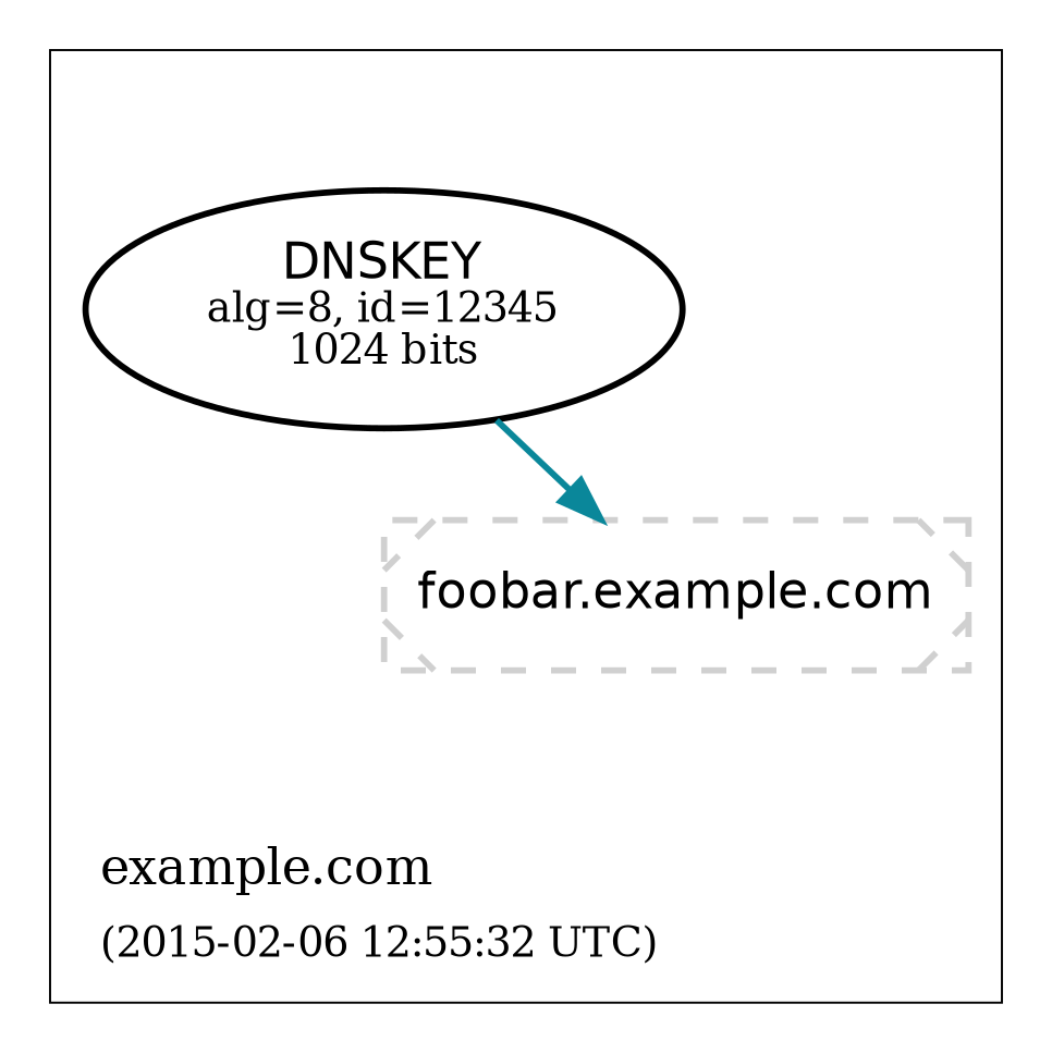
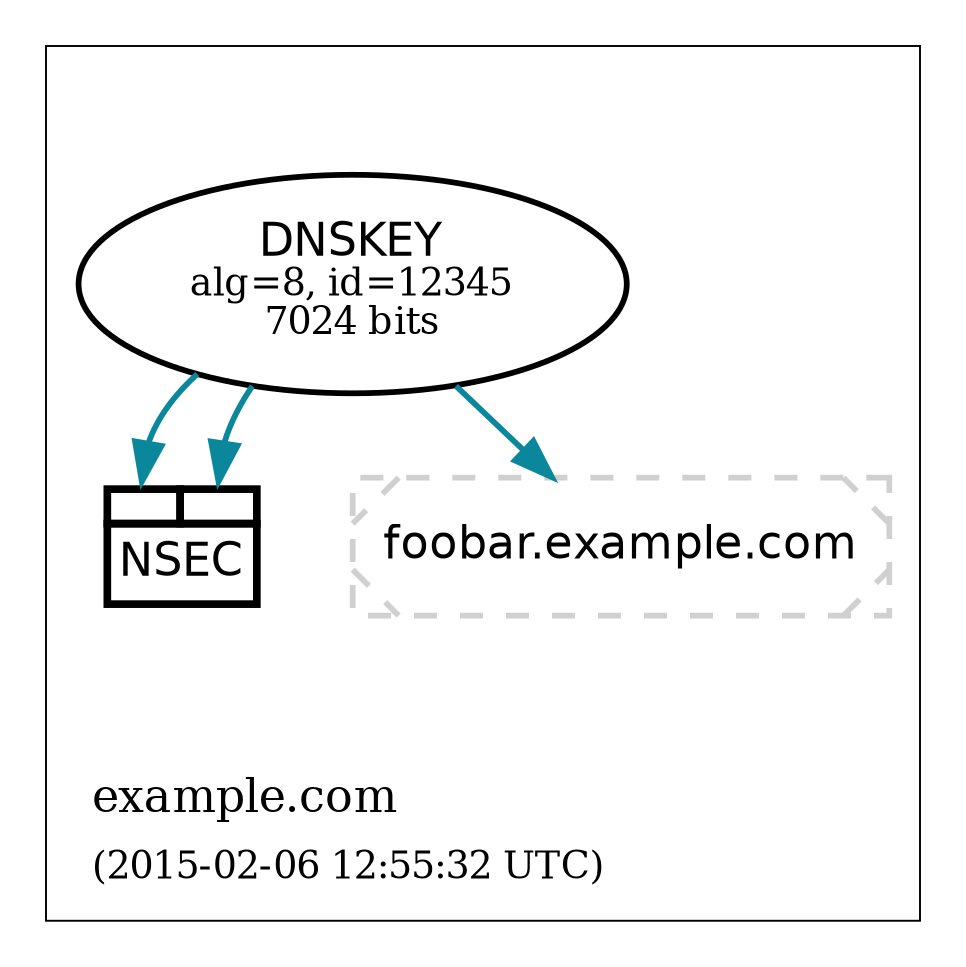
  digraph {
    compound=true
    rankdir=BT
    ranksep=0.3
    node [penwidth=1.5 shape=point style=invis fillcolor="#ffffff"]
    edge [penwidth=1.5 style=solid color="#0a879a" dir=back]
    "cluster_example.com_top" [fillcolor=""]
    "cluster_example.com_bottom" [fillcolor=""]
-   n3 [color="#000000" label=<<FONT POINT-SIZE="12" FACE="Helvetica">DNSKEY</FONT><BR/><FONT POINT-SIZE="10">alg=8, id=12345<BR/>1024 bits</FONT>> shape=ellipse style=filled]
+   n3 [color="#000000" label=<<FONT POINT-SIZE="12" FACE="Helvetica">DNSKEY</FONT><BR/><FONT POINT-SIZE="10">alg=8, id=12345<BR/>7024 bits</FONT>> shape=ellipse style=filled]
    n4 [color="#d0d0d0" label=<<FONT POINT-SIZE="12" FACE="Helvetica">foobar.example.com</FONT>> shape=rectangle style="rounded,filled,dashed,diagonals"]
+   n5 [color="#000000" label=<<TABLE BORDER="0" CELLSPACING="-2" CELLPADDING="0" BGCOLOR="#ffffff"><TR> <TD PORT="nsec1" BORDER="2"><FONT POINT-SIZE="6"> </FONT></TD> <TD PORT="nsec2" BORDER="2"><FONT POINT-SIZE="6"> </FONT></TD> </TR><TR><TD COLSPAN="2" BORDER="2" CELLPADDING="3"><FONT POINT-SIZE="12" FACE="Helvetica">NSEC</FONT></TD></TR> </TABLE>> shape=none style=filled]
    subgraph cluster_1 {
      label=<<TABLE BORDER="0"><TR><TD ALIGN="LEFT"><FONT POINT-SIZE="12">example.com</FONT></TD></TR><TR><TD ALIGN="LEFT"><FONT POINT-SIZE="10">(2015-02-06 12:55:32 UTC)</FONT></TD></TR></TABLE>>
      labeljust=l
      penwidth=0.5
      "cluster_example.com_top"
      "cluster_example.com_bottom"
      n3
      n4
+     n5
    }
    "cluster_example.com_bottom" -> n4 [style=invis color="" dir=""]
    n3 -> "cluster_example.com_top" [style=invis color="" dir=""]
    n4 -> n3
+   n5 -> n3 [tailport=nsec1]
+   n5 -> n3 [tailport=nsec2]
  }
